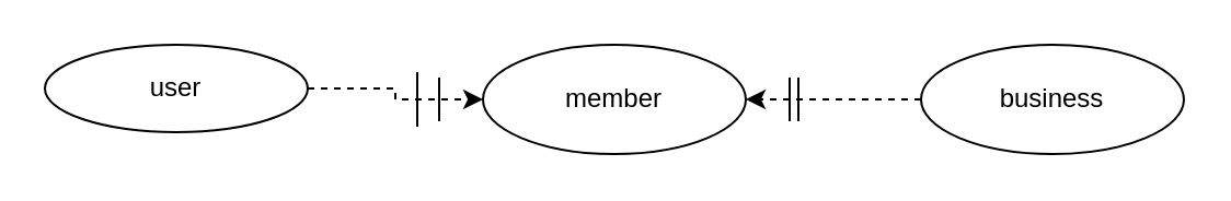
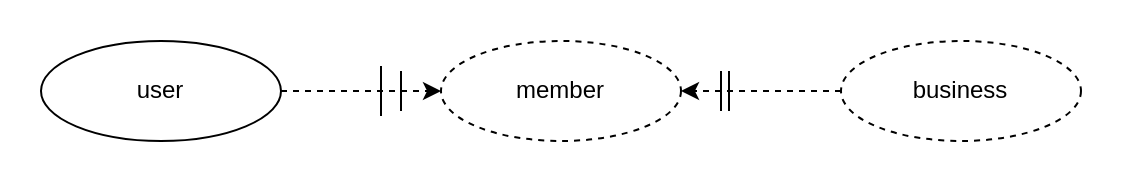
  <mxCell id="0" />
  <mxCell id="1" parent="0" />
  <mxCell id="2" value="" style="edgeStyle=orthogonalEdgeStyle;rounded=0;orthogonalLoop=1;jettySize=auto;html=1;dashed=1;" edge="1" parent="1" source="3" target="4"><mxGeometry relative="1" as="geometry" /></mxCell>
- <mxCell id="3" value="user" style="ellipse;whiteSpace=wrap;html=1;" vertex="1" parent="1"><mxGeometry x="20" y="20" width="120" height="40" as="geometry" /></mxCell>
- <mxCell id="4" value="member" style="ellipse;whiteSpace=wrap;html=1;" vertex="1" parent="1"><mxGeometry x="220" y="20" width="120" height="50" as="geometry" /></mxCell>
+ <mxCell id="3" value="user" style="ellipse;whiteSpace=wrap;html=1;" vertex="1" parent="1"><mxGeometry x="20" y="20" width="120" height="50" as="geometry" /></mxCell>
+ <mxCell id="4" value="member" style="ellipse;whiteSpace=wrap;html=1;dashed=1;" vertex="1" parent="1"><mxGeometry x="220" y="20" width="120" height="50" as="geometry" /></mxCell>
  <mxCell id="5" value="" style="edgeStyle=orthogonalEdgeStyle;rounded=0;orthogonalLoop=1;jettySize=auto;html=1;dashed=1;" edge="1" parent="1" source="6" target="4"><mxGeometry relative="1" as="geometry" /></mxCell>
- <mxCell id="6" value="business" style="ellipse;whiteSpace=wrap;html=1;" vertex="1" parent="1"><mxGeometry x="420" y="20" width="120" height="50" as="geometry" /></mxCell>
+ <mxCell id="6" value="business" style="ellipse;whiteSpace=wrap;html=1;dashed=1;" vertex="1" parent="1"><mxGeometry x="420" y="20" width="120" height="50" as="geometry" /></mxCell>
  <mxCell id="7" value="" style="endArrow=none;html=1;rounded=0;" edge="1" parent="1"><mxGeometry width="50" height="50" relative="1" as="geometry"><mxPoint x="360" y="55" as="sourcePoint" /><mxPoint x="360" y="35" as="targetPoint" /></mxGeometry></mxCell>
  <mxCell id="8" value="" style="endArrow=none;html=1;rounded=0;" edge="1" parent="1"><mxGeometry width="50" height="50" relative="1" as="geometry"><mxPoint x="364" y="55" as="sourcePoint" /><mxPoint x="364" y="35" as="targetPoint" /></mxGeometry></mxCell>
  <mxCell id="9" value="" style="endArrow=none;html=1;rounded=0;" edge="1" parent="1"><mxGeometry width="50" height="50" relative="1" as="geometry"><mxPoint x="200" y="55" as="sourcePoint" /><mxPoint x="200" y="35" as="targetPoint" /></mxGeometry></mxCell>
  <mxCell id="10" value="" style="endArrow=none;html=1;rounded=0;" edge="1" parent="1"><mxGeometry width="50" height="50" relative="1" as="geometry"><mxPoint x="190" y="57.5" as="sourcePoint" /><mxPoint x="190" y="32.5" as="targetPoint" /></mxGeometry></mxCell>
